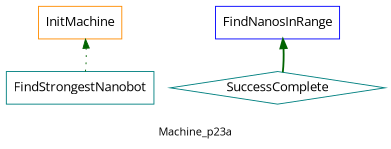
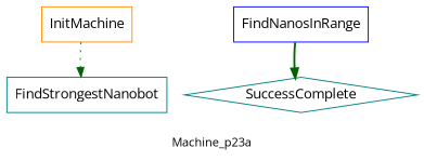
  digraph {
    fontname="Open Sans"
    fontsize=12
    label=Machine_p23a
    node [color=teal fontname="Open Sans" shape=box]
    edge [color=darkgreen fontname="Open Sans"]
    InitMachine [color=darkorange]
    FindStrongestNanobot
    FindNanosInRange [color=blue]
    SuccessComplete [shape=diamond]
-   FindStrongestNanobot -> InitMachine [style=dotted]
-   SuccessComplete -> FindNanosInRange [style=bold]
+   InitMachine -> FindStrongestNanobot [style=dotted]
+   FindNanosInRange -> SuccessComplete [style=bold]
  }
